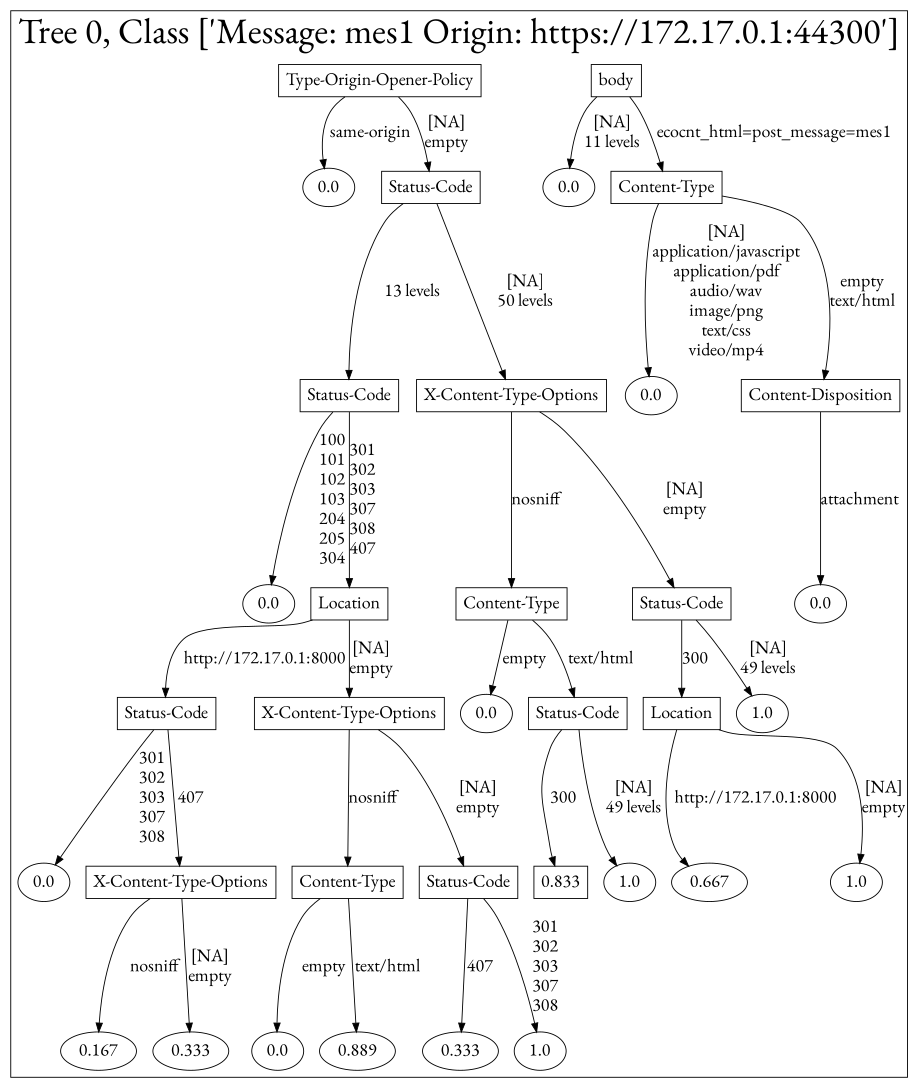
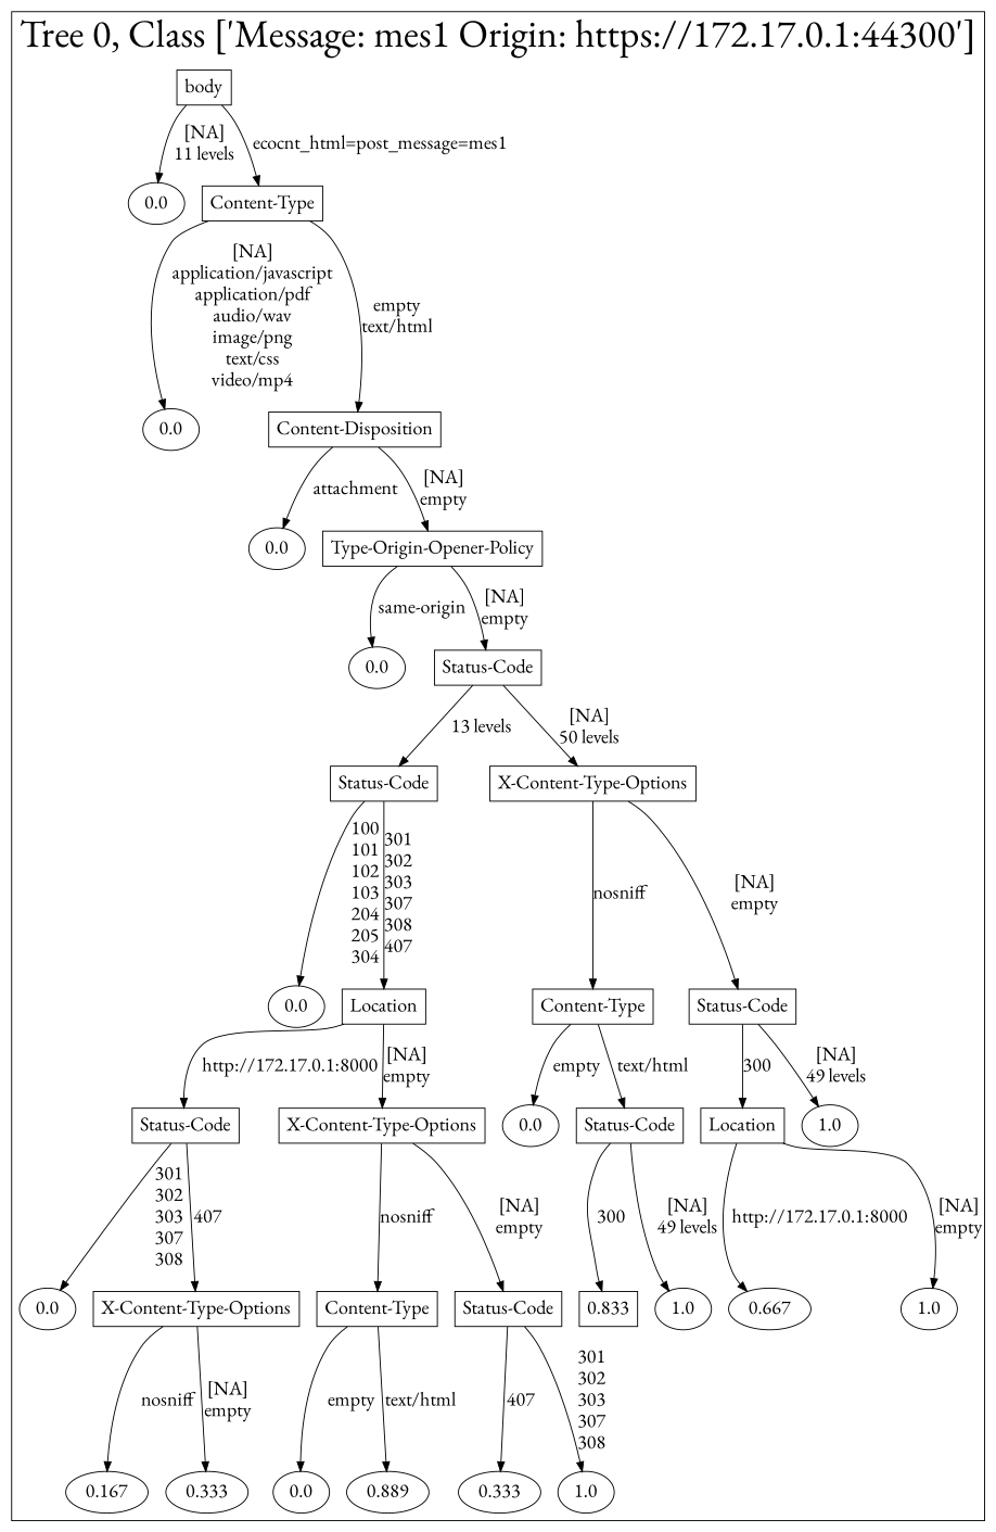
  digraph {
    fontname="EB Garamond"
    node [fontname="EB Garamond" fontsize=20 shape=box]
    edge [fontname="EB Garamond" fontsize=20]
    n1 [label=body]
    n2 [label=0.0 shape=""]
    n3 [label="Content-Type"]
    n4 [label=0.0 shape=""]
    n5 [label="Content-Disposition"]
    n6 [label=0.0 shape=""]
    n7 [label="Type-Origin-Opener-Policy"]
    n8 [label=0.0 shape=""]
    n9 [label="Status-Code"]
    n10 [label="Status-Code"]
    n11 [label="X-Content-Type-Options"]
    n12 [label=0.0 shape=""]
    n13 [label=Location]
    n14 [label="Content-Type"]
    n15 [label="Status-Code"]
    n16 [label="Status-Code"]
    n17 [label="X-Content-Type-Options"]
    n18 [label=0.0 shape=""]
    n19 [label="Status-Code"]
    n20 [label=Location]
    n21 [label=1.0 shape=""]
    n22 [label=0.0 shape=""]
    n23 [label="X-Content-Type-Options"]
    n24 [label="Content-Type"]
    n25 [label="Status-Code"]
    n26 [label=0.833]
    n27 [label=1.0 shape=""]
    n28 [label=0.667 shape=""]
    n29 [label=1.0 shape=""]
    n30 [label=0.167 shape=""]
    n31 [label=0.333 shape=""]
    n32 [label=0.0 shape=""]
    n33 [label=0.889 shape=""]
    n34 [label=0.333 shape=""]
    n35 [label=1.0 shape=""]
    subgraph cluster_1 {
      fontsize=40
      label="Tree 0, Class ['Message: mes1 Origin: https://172.17.0.1:44300']"
      subgraph sub_2 {
        fontsize=40
        label="Tree 0, Class ['Message: mes1 Origin: https://172.17.0.1:44300']"
        n1
      }
      subgraph sub_3 {
        fontsize=40
        label="Tree 0, Class ['Message: mes1 Origin: https://172.17.0.1:44300']"
        n2
        n3
      }
      subgraph sub_4 {
        fontsize=40
        label="Tree 0, Class ['Message: mes1 Origin: https://172.17.0.1:44300']"
        n4
        n5
      }
      subgraph sub_5 {
        fontsize=40
        label="Tree 0, Class ['Message: mes1 Origin: https://172.17.0.1:44300']"
        n6
        n7
      }
      subgraph sub_6 {
        fontsize=40
        label="Tree 0, Class ['Message: mes1 Origin: https://172.17.0.1:44300']"
        n8
        n9
      }
      subgraph sub_7 {
        fontsize=40
        label="Tree 0, Class ['Message: mes1 Origin: https://172.17.0.1:44300']"
        n10
        n11
      }
      subgraph sub_8 {
        fontsize=40
        label="Tree 0, Class ['Message: mes1 Origin: https://172.17.0.1:44300']"
        n12
        n13
        n14
        n15
      }
      subgraph sub_9 {
        fontsize=40
        label="Tree 0, Class ['Message: mes1 Origin: https://172.17.0.1:44300']"
        n16
        n17
        n18
        n19
        n20
        n21
      }
      subgraph sub_10 {
        fontsize=40
        label="Tree 0, Class ['Message: mes1 Origin: https://172.17.0.1:44300']"
        n22
        n23
        n24
        n25
        n26
        n27
        n28
        n29
      }
      subgraph sub_11 {
        fontsize=40
        label="Tree 0, Class ['Message: mes1 Origin: https://172.17.0.1:44300']"
        n30
        n31
        n32
        n33
        n34
        n35
      }
    }
    n1 -> n2 [label="[NA]\n11 levels\n"]
    n1 -> n3 [label="ecocnt_html=post_message=mes1\n"]
    n3 -> n4 [label="[NA]\napplication/javascript\napplication/pdf\naudio/wav\nimage/png\ntext/css\nvideo/mp4\n"]
    n3 -> n5 [label="empty\ntext/html\n"]
    n5 -> n6 [label="attachment\n"]
+   n5 -> n7 [label="[NA]\nempty\n"]
    n7 -> n8 [label="same-origin\n"]
    n7 -> n9 [label="[NA]\nempty\n"]
    n9 -> n10 [label="13 levels\n"]
    n9 -> n11 [label="[NA]\n50 levels\n"]
    n10 -> n12 [label="100\n101\n102\n103\n204\n205\n304\n"]
    n10 -> n13 [label="301\n302\n303\n307\n308\n407\n"]
    n11 -> n14 [label="nosniff\n"]
    n11 -> n15 [label="[NA]\nempty\n"]
    n13 -> n16 [label="http://172.17.0.1:8000\n"]
    n13 -> n17 [label="[NA]\nempty\n"]
    n14 -> n18 [label="empty\n"]
    n14 -> n19 [label="text/html\n"]
    n15 -> n20 [label="300\n"]
    n15 -> n21 [label="[NA]\n49 levels\n"]
    n16 -> n22 [label="301\n302\n303\n307\n308\n"]
    n16 -> n23 [label="407\n"]
    n17 -> n24 [label="nosniff\n"]
    n17 -> n25 [label="[NA]\nempty\n"]
    n19 -> n26 [label="300\n"]
    n19 -> n27 [label="[NA]\n49 levels\n"]
    n20 -> n28 [label="http://172.17.0.1:8000\n"]
    n20 -> n29 [label="[NA]\nempty\n"]
    n23 -> n30 [label="nosniff\n"]
    n23 -> n31 [label="[NA]\nempty\n"]
    n24 -> n32 [label="empty\n"]
    n24 -> n33 [label="text/html\n"]
    n25 -> n34 [label="407\n"]
    n25 -> n35 [label="301\n302\n303\n307\n308\n"]
  }
